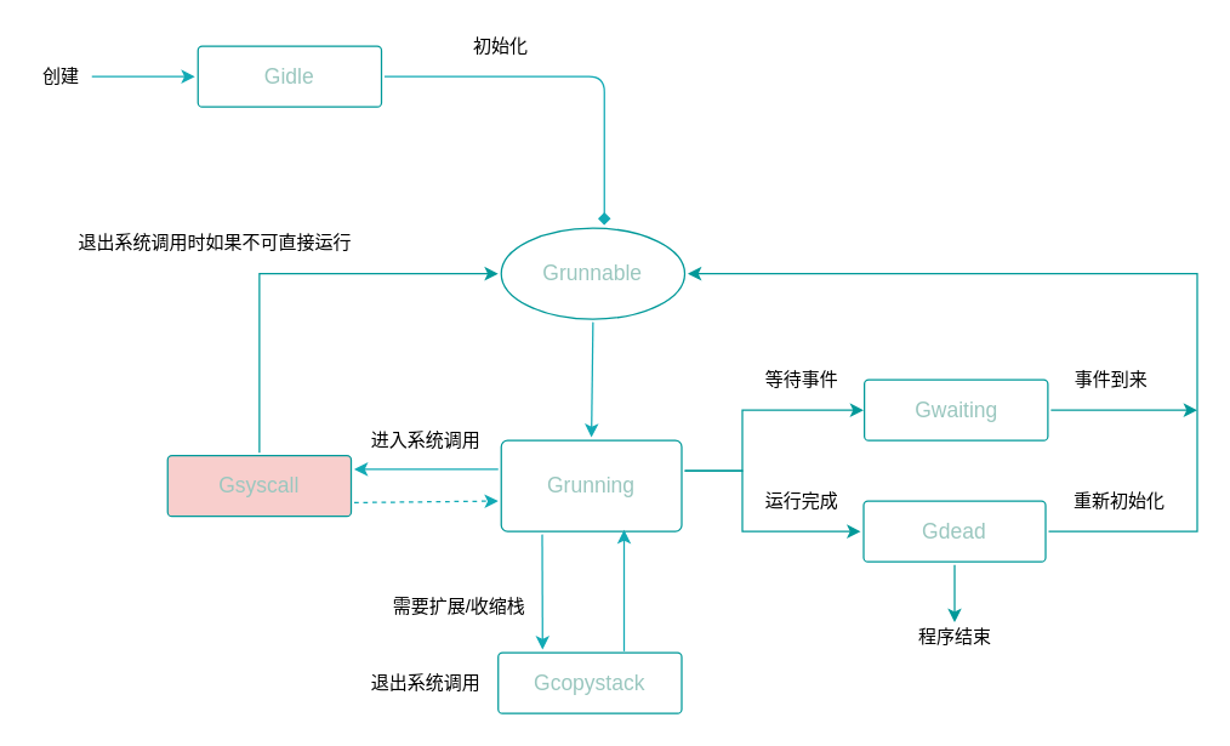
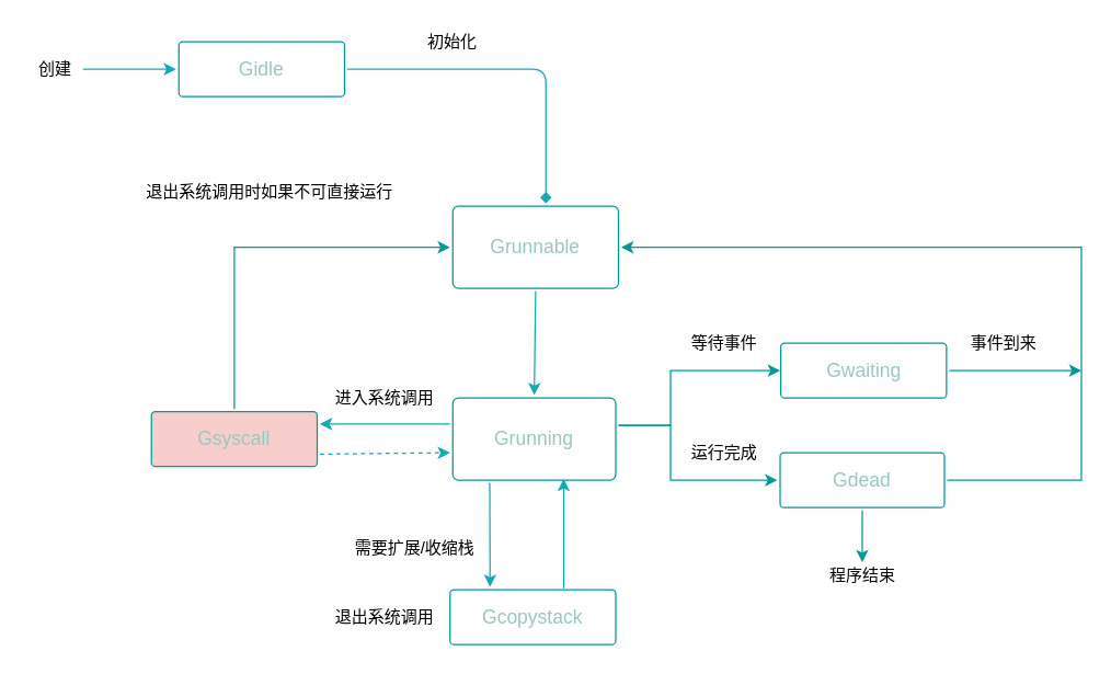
  <mxCell id="0" />
  <mxCell id="1" parent="0" />
  <mxCell id="2" value="" style="edgeStyle=none;rounded=1;jumpStyle=none;html=1;shadow=0;labelBackgroundColor=none;startArrow=none;startFill=0;jettySize=auto;orthogonalLoop=1;strokeColor=#12AAB5;strokeWidth=1;fontFamily=Helvetica;fontSize=14;fontColor=#FFFFFF;spacing=5;fontStyle=1;fillColor=#b0e3e6;entryX=0;entryY=0.5;entryDx=0;entryDy=0;" parent="1" target="12" edge="1"><mxGeometry relative="1" as="geometry"><mxPoint x="60" y="50" as="sourcePoint" /><mxPoint x="470" y="30" as="targetPoint" /></mxGeometry></mxCell>
  <mxCell id="3" value="创建" style="text;html=1;strokeColor=none;fillColor=none;align=center;verticalAlign=middle;whiteSpace=wrap;rounded=0;" parent="1" vertex="1"><mxGeometry x="20" y="40" width="40" height="20" as="geometry" /></mxCell>
  <mxCell id="4" style="edgeStyle=orthogonalEdgeStyle;rounded=0;orthogonalLoop=1;jettySize=auto;html=1;exitX=0.5;exitY=1;exitDx=0;exitDy=0;strokeWidth=1;" parent="1" edge="1"><mxGeometry relative="1" as="geometry"><mxPoint x="759" y="135" as="sourcePoint" /><mxPoint x="759" y="135" as="targetPoint" /></mxGeometry></mxCell>
  <mxCell id="5" style="edgeStyle=orthogonalEdgeStyle;rounded=0;orthogonalLoop=1;jettySize=auto;html=1;strokeColor=#009999;" parent="1" source="6" edge="1"><mxGeometry relative="1" as="geometry"><mxPoint x="789" y="270" as="targetPoint" /></mxGeometry></mxCell>
  <mxCell id="6" value="&lt;font color=&quot;#9ac7bf&quot;&gt;Gwaiting&lt;/font&gt;" style="rounded=1;whiteSpace=wrap;html=1;shadow=0;labelBackgroundColor=none;strokeColor=#009999;strokeWidth=1;fillColor=#FFFFFF;fontFamily=Helvetica;fontSize=14;fontColor=#FFFFFF;align=center;spacing=5;fontStyle=0;arcSize=7;perimeterSpacing=2;" parent="1" vertex="1"><mxGeometry x="569.5" y="250" width="121" height="40" as="geometry" /></mxCell>
  <mxCell id="7" style="edgeStyle=orthogonalEdgeStyle;rounded=0;orthogonalLoop=1;jettySize=auto;html=1;entryX=1;entryY=0.5;entryDx=0;entryDy=0;strokeColor=#009999;exitX=1;exitY=0.5;exitDx=0;exitDy=0;" parent="1" source="9" target="13" edge="1"><mxGeometry relative="1" as="geometry"><Array as="points"><mxPoint x="789" y="350" /><mxPoint x="789" y="180" /></Array></mxGeometry></mxCell>
  <mxCell id="8" style="edgeStyle=orthogonalEdgeStyle;rounded=0;orthogonalLoop=1;jettySize=auto;html=1;strokeColor=#009999;" parent="1" source="9" edge="1"><mxGeometry relative="1" as="geometry"><mxPoint x="629" y="410" as="targetPoint" /></mxGeometry></mxCell>
  <mxCell id="9" value="&lt;font color=&quot;#9ac7bf&quot; style=&quot;font-size: 14px&quot;&gt;Gdead&lt;/font&gt;" style="rounded=1;whiteSpace=wrap;html=1;shadow=0;labelBackgroundColor=none;strokeColor=#009999;strokeWidth=1;fillColor=#FFFFFF;fontFamily=Helvetica;fontSize=14;fontColor=#FFFFFF;align=center;spacing=5;fontStyle=0;arcSize=7;perimeterSpacing=2;" parent="1" vertex="1"><mxGeometry x="569" y="330" width="120" height="40" as="geometry" /></mxCell>
  <mxCell id="10" value="" style="edgeStyle=none;rounded=1;jumpStyle=none;html=1;shadow=0;labelBackgroundColor=none;startArrow=none;startFill=0;jettySize=auto;orthogonalLoop=1;strokeColor=#12AAB5;strokeWidth=1;fontFamily=Helvetica;fontSize=14;fontColor=#FFFFFF;spacing=5;fontStyle=1;fillColor=#b0e3e6;exitX=0.5;exitY=1;exitDx=0;exitDy=0;entryX=0.5;entryY=0;entryDx=0;entryDy=0;" parent="1" source="13" target="16" edge="1"><mxGeometry relative="1" as="geometry"><mxPoint x="390.5" y="252" as="sourcePoint" /><mxPoint x="526" y="230" as="targetPoint" /></mxGeometry></mxCell>
  <mxCell id="11" value="初始化" style="text;html=1;strokeColor=none;fillColor=none;align=center;verticalAlign=middle;whiteSpace=wrap;rounded=0;" parent="1" vertex="1"><mxGeometry x="300" y="20" width="60" height="20" as="geometry" /></mxCell>
  <mxCell id="12" value="&lt;font color=&quot;#9ac7bf&quot;&gt;Gidle&lt;/font&gt;" style="rounded=1;whiteSpace=wrap;html=1;shadow=0;labelBackgroundColor=none;strokeColor=#009999;strokeWidth=1;fillColor=#FFFFFF;fontFamily=Helvetica;fontSize=14;fontColor=#FFFFFF;align=center;spacing=5;fontStyle=0;arcSize=7;perimeterSpacing=2;" parent="1" vertex="1"><mxGeometry x="130" y="30" width="121" height="40" as="geometry" /></mxCell>
- <mxCell id="13" value="&lt;font color=&quot;#9ac7bf&quot; style=&quot;font-size: 14px&quot;&gt;Grunnable&lt;/font&gt;" style="ellipse;whiteSpace=wrap;html=1;shadow=0;labelBackgroundColor=none;strokeColor=#009999;strokeWidth=1;fillColor=#FFFFFF;fontFamily=Helvetica;fontSize=14;fontColor=#FFFFFF;align=center;spacing=5;fontStyle=0;arcSize=7;perimeterSpacing=2;" parent="1" vertex="1"><mxGeometry x="330" y="150" width="121" height="60" as="geometry" /></mxCell>
+ <mxCell id="13" value="&lt;font color=&quot;#9ac7bf&quot; style=&quot;font-size: 14px&quot;&gt;Grunnable&lt;/font&gt;" style="rounded=1;whiteSpace=wrap;html=1;shadow=0;labelBackgroundColor=none;strokeColor=#009999;strokeWidth=1;fillColor=#FFFFFF;fontFamily=Helvetica;fontSize=14;fontColor=#FFFFFF;align=center;spacing=5;fontStyle=0;arcSize=7;perimeterSpacing=2;" parent="1" vertex="1"><mxGeometry x="330" y="150" width="121" height="60" as="geometry" /></mxCell>
  <mxCell id="14" style="edgeStyle=orthogonalEdgeStyle;rounded=0;orthogonalLoop=1;jettySize=auto;html=1;entryX=0;entryY=0.5;entryDx=0;entryDy=0;strokeColor=#009999;" parent="1" source="16" target="9" edge="1"><mxGeometry relative="1" as="geometry"><Array as="points"><mxPoint x="489" y="310" /><mxPoint x="489" y="350" /></Array></mxGeometry></mxCell>
  <mxCell id="15" style="edgeStyle=orthogonalEdgeStyle;rounded=0;orthogonalLoop=1;jettySize=auto;html=1;strokeColor=#009999;" parent="1" source="16" edge="1"><mxGeometry relative="1" as="geometry"><mxPoint x="569" y="270" as="targetPoint" /><Array as="points"><mxPoint x="489" y="310" /><mxPoint x="489" y="270" /></Array></mxGeometry></mxCell>
  <mxCell id="16" value="&lt;font color=&quot;#9ac7bf&quot; style=&quot;font-size: 14px&quot;&gt;Grunning&lt;/font&gt;" style="rounded=1;whiteSpace=wrap;html=1;shadow=0;labelBackgroundColor=none;strokeColor=#009999;strokeWidth=1;fillColor=#FFFFFF;fontFamily=Helvetica;fontSize=14;fontColor=#FFFFFF;align=center;spacing=5;fontStyle=0;arcSize=7;perimeterSpacing=2;" parent="1" vertex="1"><mxGeometry x="330" y="290" width="119" height="60" as="geometry" /></mxCell>
  <mxCell id="17" value="" style="edgeStyle=none;rounded=1;jumpStyle=none;html=1;shadow=0;labelBackgroundColor=none;startArrow=none;startFill=0;jettySize=auto;orthogonalLoop=1;strokeColor=#12AAB5;strokeWidth=1;fontFamily=Helvetica;fontSize=14;fontColor=#FFFFFF;spacing=5;fontStyle=1;fillColor=#b0e3e6;entryX=0.56;entryY=0;entryDx=0;entryDy=0;exitX=1;exitY=0.5;exitDx=0;exitDy=0;entryPerimeter=0;endArrow=diamond;" parent="1" source="12" target="13" edge="1"><mxGeometry relative="1" as="geometry"><mxPoint x="201" y="0" as="sourcePoint" /><mxPoint x="200.5" y="38" as="targetPoint" /><Array as="points"><mxPoint x="398" y="50" /></Array></mxGeometry></mxCell>
  <mxCell id="18" value="等待事件" style="text;html=1;strokeColor=none;fillColor=none;align=center;verticalAlign=middle;whiteSpace=wrap;rounded=0;" parent="1" vertex="1"><mxGeometry x="491.5" y="240" width="73" height="20" as="geometry" /></mxCell>
  <mxCell id="19" value="事件到来" style="text;html=1;strokeColor=none;fillColor=none;align=center;verticalAlign=middle;whiteSpace=wrap;rounded=0;" parent="1" vertex="1"><mxGeometry x="703" y="240" width="59" height="20" as="geometry" /></mxCell>
  <mxCell id="20" value="运行完成" style="text;html=1;strokeColor=none;fillColor=none;align=center;verticalAlign=middle;whiteSpace=wrap;rounded=0;" parent="1" vertex="1"><mxGeometry x="486.5" y="320" width="83" height="20" as="geometry" /></mxCell>
- <mxCell id="21" value="重新初始化" style="text;html=1;strokeColor=none;fillColor=none;align=center;verticalAlign=middle;whiteSpace=wrap;rounded=0;" parent="1" vertex="1"><mxGeometry x="703" y="320" width="70" height="20" as="geometry" /></mxCell>
  <mxCell id="22" value="程序结束" style="text;html=1;strokeColor=none;fillColor=none;align=center;verticalAlign=middle;whiteSpace=wrap;rounded=0;" parent="1" vertex="1"><mxGeometry x="598.5" y="410" width="61" height="20" as="geometry" /></mxCell>
  <mxCell id="23" value="&lt;font color=&quot;#9ac7bf&quot;&gt;Gcopystack&lt;/font&gt;" style="rounded=1;whiteSpace=wrap;html=1;shadow=0;labelBackgroundColor=none;strokeColor=#009999;strokeWidth=1;fillColor=#FFFFFF;fontFamily=Helvetica;fontSize=14;fontColor=#FFFFFF;align=center;spacing=5;fontStyle=0;arcSize=7;perimeterSpacing=2;" parent="1" vertex="1"><mxGeometry x="328" y="430" width="121" height="40" as="geometry" /></mxCell>
  <mxCell id="24" value="" style="edgeStyle=none;rounded=1;jumpStyle=none;html=1;shadow=0;labelBackgroundColor=none;startArrow=none;startFill=0;jettySize=auto;orthogonalLoop=1;strokeColor=#12AAB5;strokeWidth=1;fontFamily=Helvetica;fontSize=14;fontColor=#FFFFFF;spacing=5;fontStyle=1;fillColor=#b0e3e6;entryX=0.25;entryY=0;entryDx=0;entryDy=0;" parent="1" target="23" edge="1"><mxGeometry relative="1" as="geometry"><mxPoint x="357" y="352" as="sourcePoint" /><mxPoint x="399.5" y="298" as="targetPoint" /></mxGeometry></mxCell>
  <mxCell id="25" value="" style="edgeStyle=none;rounded=1;jumpStyle=none;html=1;shadow=0;labelBackgroundColor=none;startArrow=none;startFill=0;jettySize=auto;orthogonalLoop=1;strokeColor=#12AAB5;strokeWidth=1;fontFamily=Helvetica;fontSize=14;fontColor=#FFFFFF;spacing=5;fontStyle=1;fillColor=#b0e3e6;entryX=0.675;entryY=0.953;entryDx=0;entryDy=0;entryPerimeter=0;" parent="1" target="16" edge="1"><mxGeometry relative="1" as="geometry"><mxPoint x="411" y="429" as="sourcePoint" /><mxPoint x="408" y="350" as="targetPoint" /></mxGeometry></mxCell>
  <mxCell id="26" value="需要扩展/收缩栈" style="text;html=1;strokeColor=none;fillColor=none;align=center;verticalAlign=middle;whiteSpace=wrap;rounded=0;" parent="1" vertex="1"><mxGeometry x="251" y="390" width="103" height="20" as="geometry" /></mxCell>
  <mxCell id="27" style="edgeStyle=orthogonalEdgeStyle;rounded=0;orthogonalLoop=1;jettySize=auto;html=1;entryX=0;entryY=0.5;entryDx=0;entryDy=0;strokeColor=#009999;" parent="1" source="28" target="13" edge="1"><mxGeometry relative="1" as="geometry"><Array as="points"><mxPoint x="171" y="180" /></Array></mxGeometry></mxCell>
  <mxCell id="28" value="&lt;font color=&quot;#9ac7bf&quot;&gt;Gsyscall&lt;/font&gt;" style="rounded=1;whiteSpace=wrap;html=1;shadow=0;labelBackgroundColor=none;strokeColor=#009999;strokeWidth=1;fillColor=#f8cecc;fontFamily=Helvetica;fontSize=14;fontColor=#FFFFFF;align=center;spacing=5;fontStyle=0;arcSize=7;perimeterSpacing=2;" parent="1" vertex="1"><mxGeometry x="110" y="300" width="121" height="40" as="geometry" /></mxCell>
  <mxCell id="29" value="" style="edgeStyle=none;rounded=1;jumpStyle=none;html=1;shadow=0;labelBackgroundColor=none;startArrow=none;startFill=0;jettySize=auto;orthogonalLoop=1;strokeColor=#12AAB5;strokeWidth=1;fontFamily=Helvetica;fontSize=14;fontColor=#FFFFFF;spacing=5;fontStyle=1;fillColor=#b0e3e6;entryX=1;entryY=0.25;entryDx=0;entryDy=0;" parent="1" target="28" edge="1"><mxGeometry relative="1" as="geometry"><mxPoint x="328" y="309" as="sourcePoint" /><mxPoint x="399.5" y="298" as="targetPoint" /></mxGeometry></mxCell>
  <mxCell id="30" value="进入系统调用" style="text;html=1;strokeColor=none;fillColor=none;align=center;verticalAlign=middle;whiteSpace=wrap;rounded=0;" parent="1" vertex="1"><mxGeometry x="240" y="280" width="81" height="20" as="geometry" /></mxCell>
  <mxCell id="31" value="退出系统调用" style="text;html=1;strokeColor=none;fillColor=none;align=center;verticalAlign=middle;whiteSpace=wrap;rounded=0;" vertex="1" parent="1"><mxGeometry x="240" y="440" width="81" height="20" as="geometry" /></mxCell>
  <mxCell id="32" value="" style="edgeStyle=none;rounded=1;jumpStyle=none;html=1;shadow=0;labelBackgroundColor=none;startArrow=none;startFill=0;jettySize=auto;orthogonalLoop=1;strokeColor=#12AAB5;strokeWidth=1;fontFamily=Helvetica;fontSize=14;fontColor=#FFFFFF;spacing=5;fontStyle=1;fillColor=#b0e3e6;entryX=0;entryY=0.656;entryDx=0;entryDy=0;entryPerimeter=0;exitX=1;exitY=0.75;exitDx=0;exitDy=0;dashed=1;" edge="1" parent="1" source="28" target="16"><mxGeometry relative="1" as="geometry"><mxPoint x="252" y="330" as="sourcePoint" /><mxPoint x="262" y="319" as="targetPoint" /></mxGeometry></mxCell>
- <mxCell id="33" value="退出系统调用时如果不可直接运行" style="text;html=1;strokeColor=none;fillColor=none;align=center;verticalAlign=middle;whiteSpace=wrap;rounded=0;" vertex="1" parent="1"><mxGeometry x="45.5" y="150" width="191" height="20" as="geometry" /></mxCell>
+ <mxCell id="33" value="退出系统调用时如果不可直接运行" style="text;html=1;strokeColor=none;fillColor=none;align=center;verticalAlign=middle;whiteSpace=wrap;rounded=0;" vertex="1" parent="1"><mxGeometry x="100.5" y="130" width="191" height="20" as="geometry" /></mxCell>
